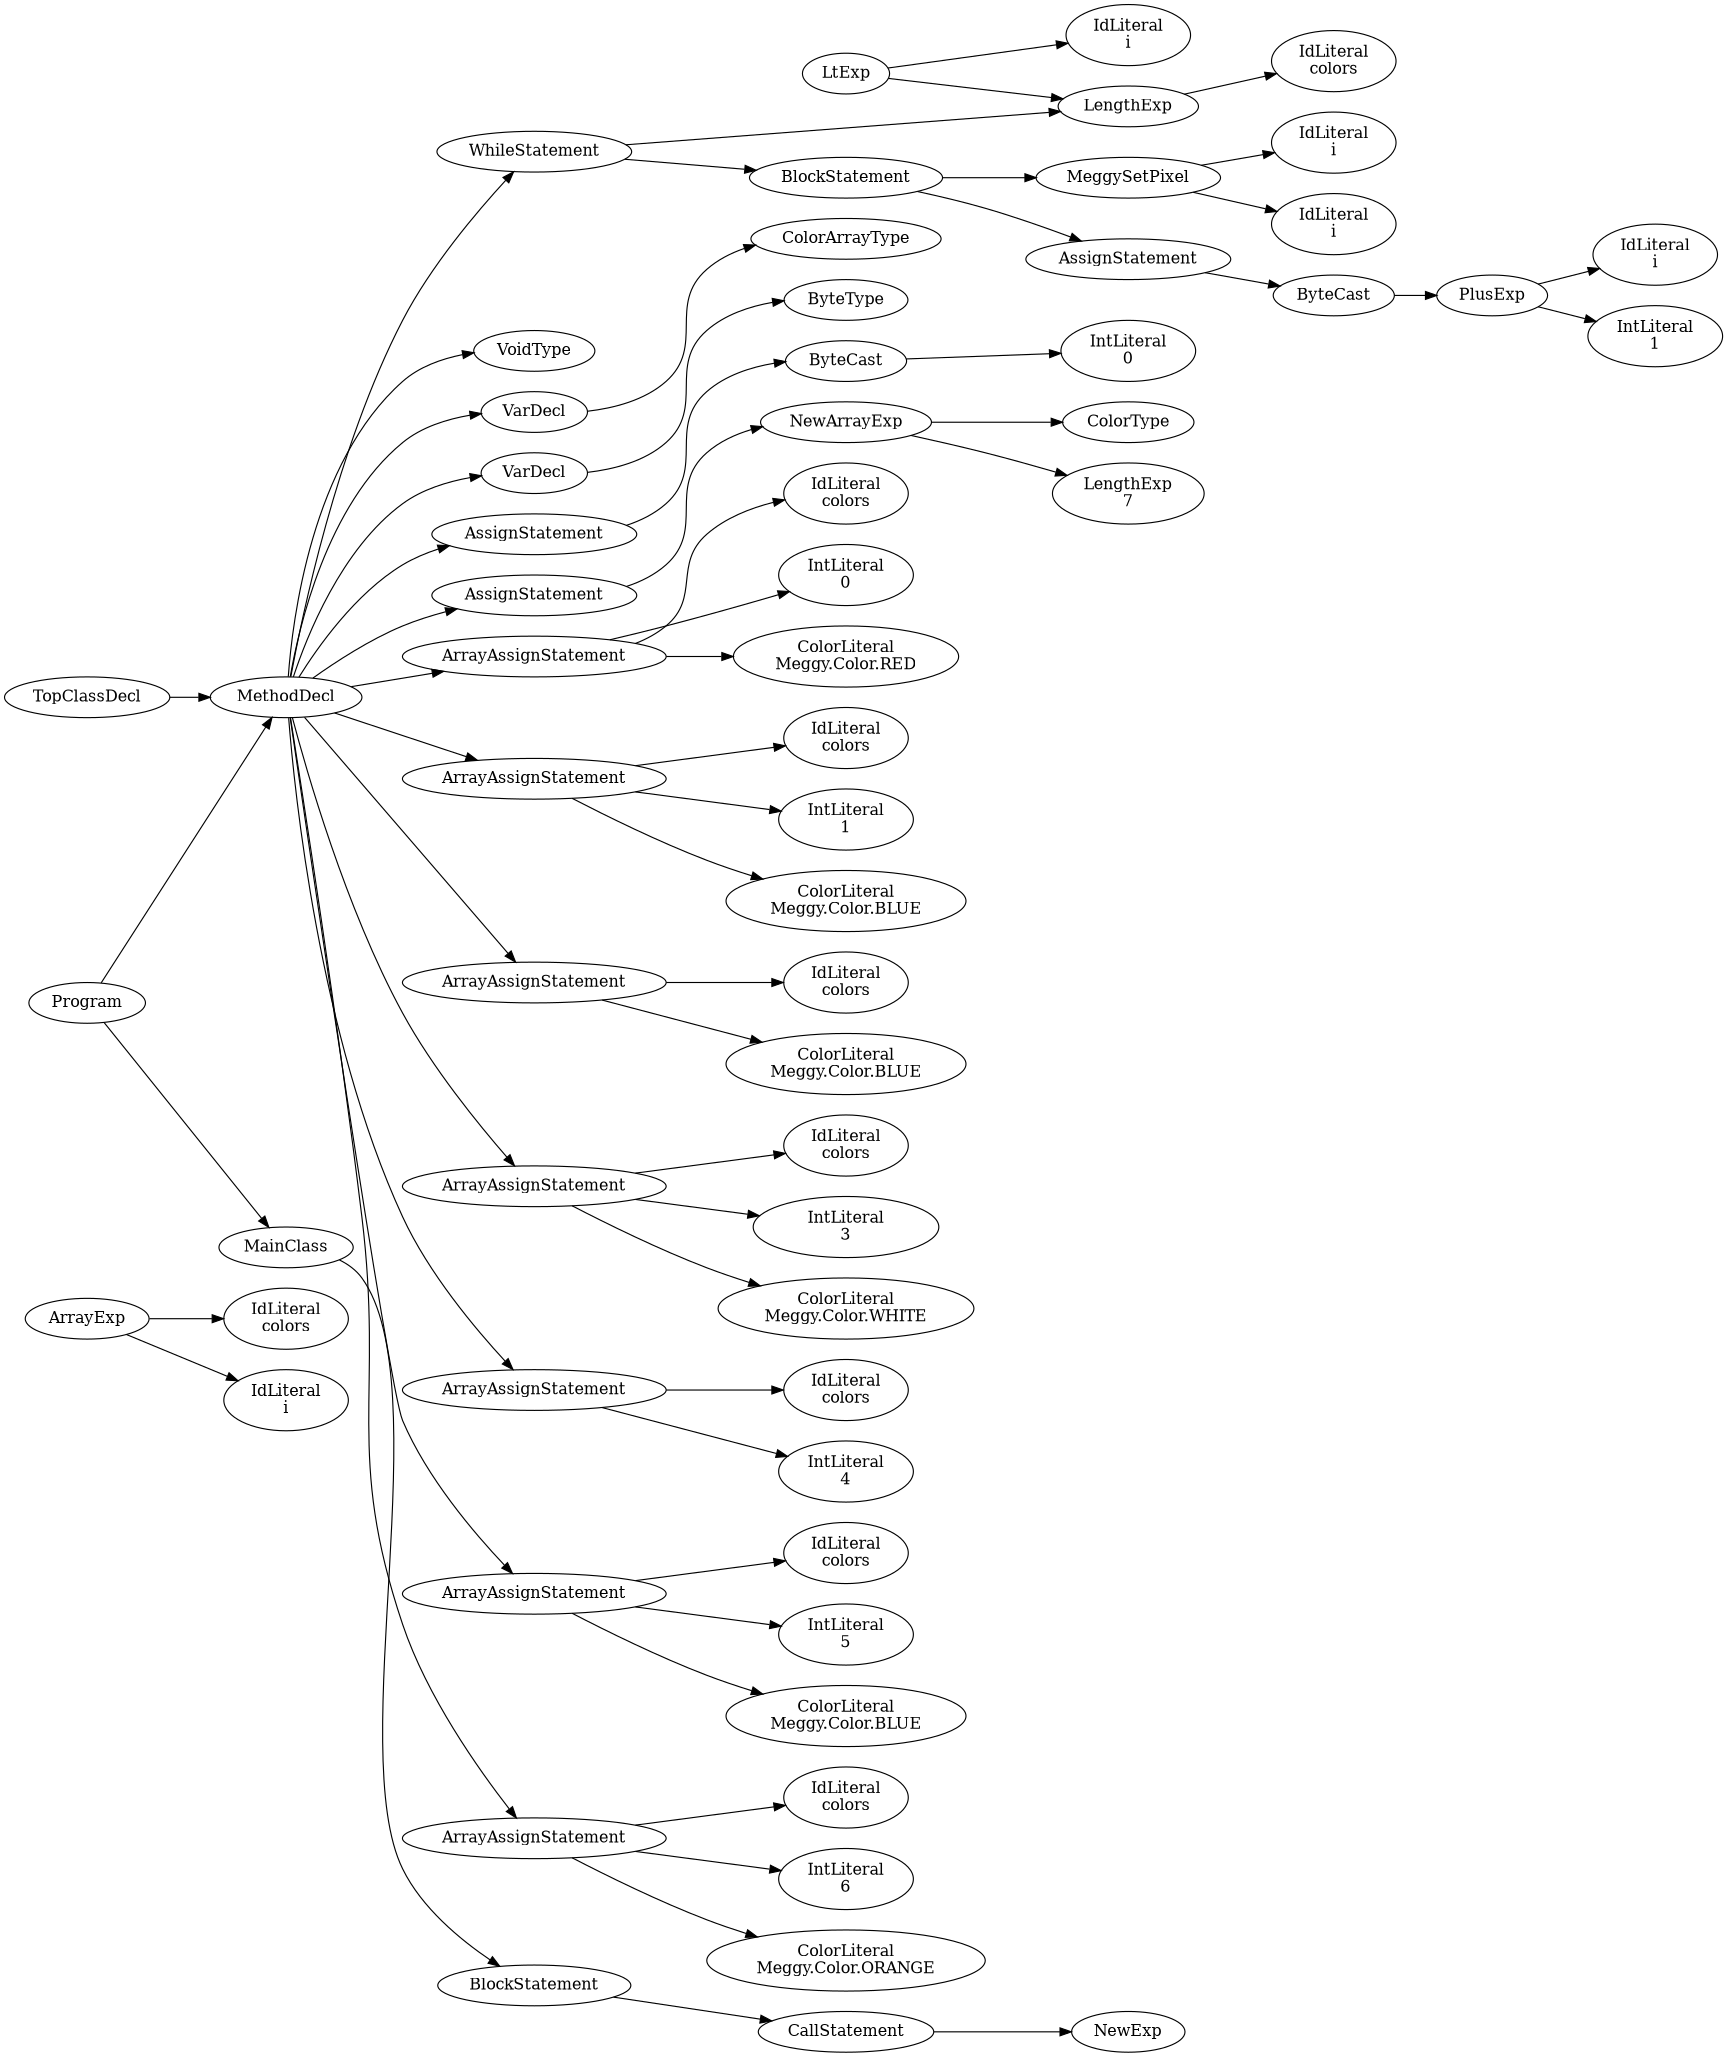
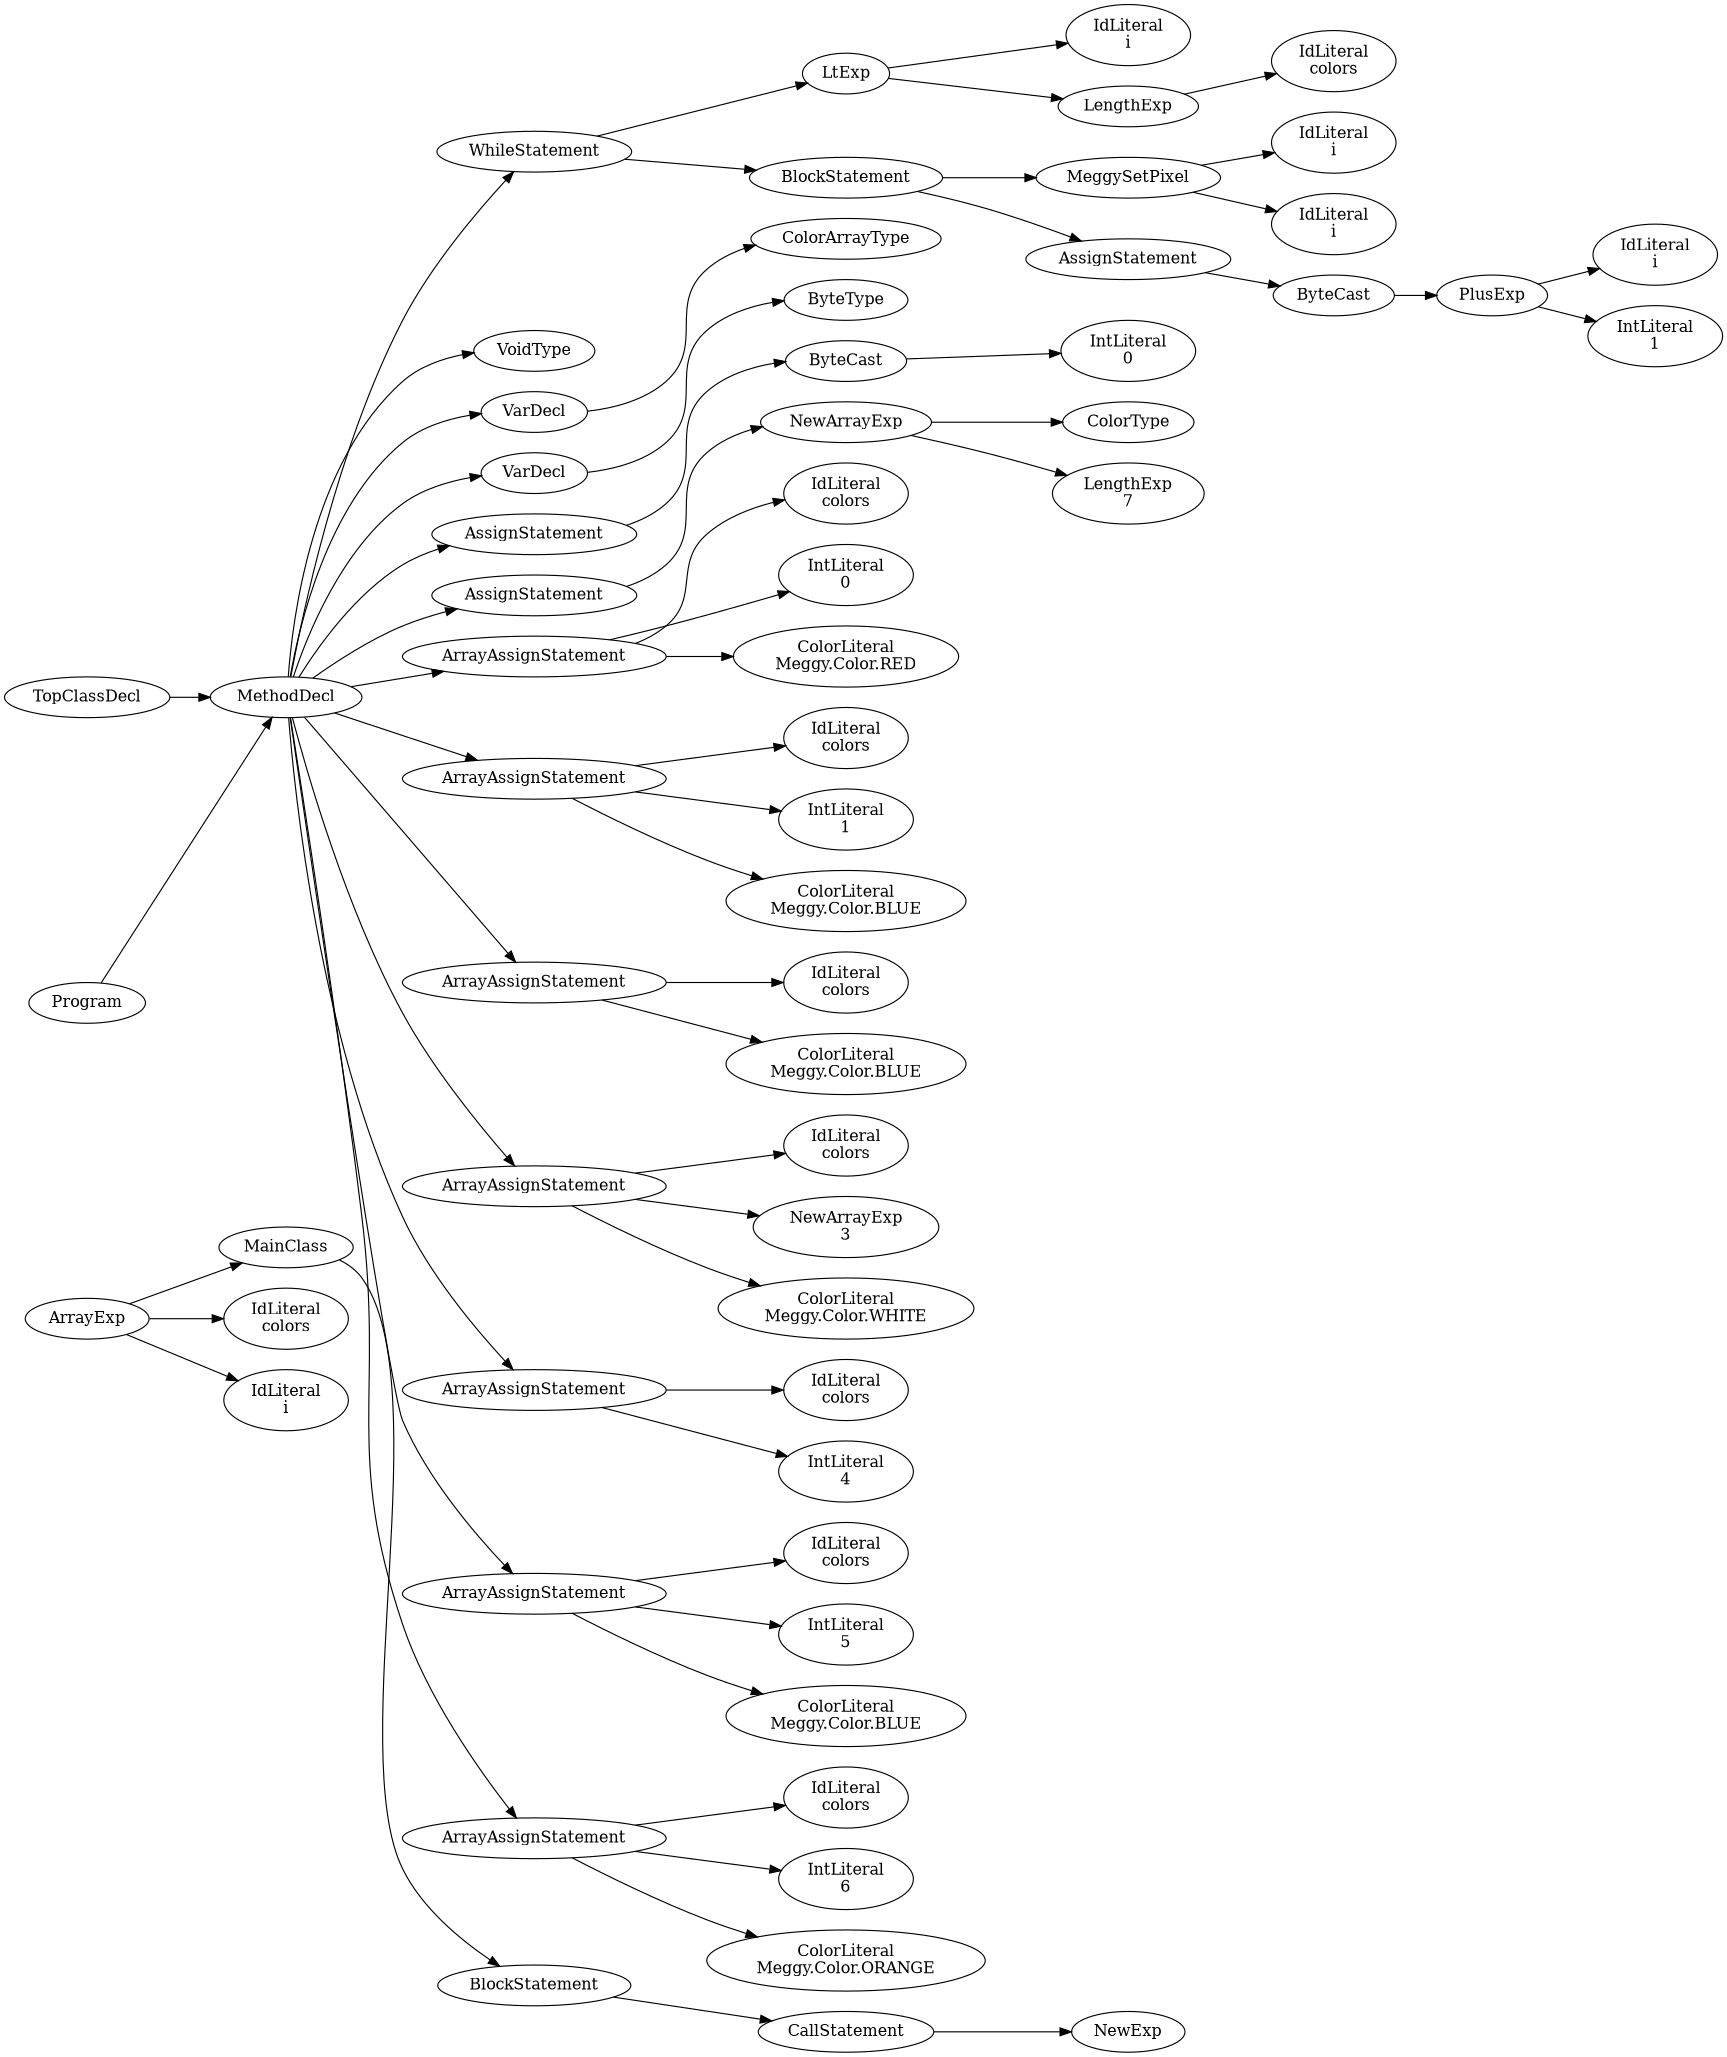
  digraph {
    rankdir=LR
    n1 [label=Program]
    n2 [label=MainClass]
    n3 [label=MethodDecl]
    n4 [label=BlockStatement]
    n5 [label=TopClassDecl]
    n6 [label=CallStatement]
    n7 [label=NewExp]
    n8 [label=VoidType]
    n9 [label=VarDecl]
    n10 [label=VarDecl]
    n11 [label=AssignStatement]
    n12 [label=AssignStatement]
    n13 [label=ArrayAssignStatement]
    n14 [label=ArrayAssignStatement]
    n15 [label=ArrayAssignStatement]
    n16 [label=ArrayAssignStatement]
    n17 [label=ArrayAssignStatement]
    n18 [label=ArrayAssignStatement]
    n19 [label=ArrayAssignStatement]
    n20 [label=WhileStatement]
    n21 [label=ColorArrayType]
    n22 [label=ByteType]
    n23 [label=ByteCast]
    n24 [label=NewArrayExp]
    n25 [label="IdLiteral\ncolors"]
    n26 [label="IntLiteral\n0"]
    n27 [label="ColorLiteral\nMeggy.Color.RED"]
    n28 [label="IdLiteral\ncolors"]
    n29 [label="IntLiteral\n1"]
    n30 [label="ColorLiteral\nMeggy.Color.BLUE"]
    n31 [label="IdLiteral\ncolors"]
    n32 [label="ColorLiteral\nMeggy.Color.BLUE"]
    n33 [label="IdLiteral\ncolors"]
-   n34 [label="IntLiteral\n3"]
+   n34 [label="NewArrayExp\n3"]
    n35 [label="ColorLiteral\nMeggy.Color.WHITE"]
    n36 [label="IdLiteral\ncolors"]
    n37 [label="IntLiteral\n4"]
    n38 [label="IdLiteral\ncolors"]
    n39 [label="IntLiteral\n5"]
    n40 [label="ColorLiteral\nMeggy.Color.BLUE"]
    n41 [label="IdLiteral\ncolors"]
    n42 [label="IntLiteral\n6"]
    n43 [label="ColorLiteral\nMeggy.Color.ORANGE"]
    n44 [label=LtExp]
    n45 [label=BlockStatement]
    n46 [label="IntLiteral\n0"]
    n47 [label=ColorType]
    n48 [label="LengthExp\n7"]
    n49 [label="IdLiteral\ni"]
    n50 [label=LengthExp]
    n51 [label=MeggySetPixel]
    n52 [label=AssignStatement]
    n53 [label="IdLiteral\ncolors"]
    n54 [label="IdLiteral\ni"]
    n55 [label="IdLiteral\ni"]
    n56 [label=ByteCast]
    n57 [label=ArrayExp]
    n58 [label="IdLiteral\ncolors"]
    n59 [label="IdLiteral\ni"]
    n60 [label=PlusExp]
    n61 [label="IdLiteral\ni"]
    n62 [label="IntLiteral\n1"]
-   n1 -> n2
+   n57 -> n2
    n1 -> n3
    n2 -> n4
    n3 -> n8
    n3 -> n9
    n3 -> n10
    n3 -> n11
    n3 -> n12
    n3 -> n13
    n3 -> n14
    n3 -> n15
    n3 -> n16
    n3 -> n17
    n3 -> n18
    n3 -> n19
    n3 -> n20
    n4 -> n6
    n5 -> n3
    n6 -> n7
    n9 -> n21
    n10 -> n22
    n11 -> n23
    n12 -> n24
    n13 -> n25
    n13 -> n26
    n13 -> n27
    n14 -> n28
    n14 -> n29
    n14 -> n30
    n15 -> n31
    n15 -> n32
    n16 -> n33
    n16 -> n34
    n16 -> n35
    n17 -> n36
    n17 -> n37
    n18 -> n38
    n18 -> n39
    n18 -> n40
    n19 -> n41
    n19 -> n42
    n19 -> n43
-   n20 -> n50
+   n20 -> n44
    n20 -> n45
    n23 -> n46
    n24 -> n47
    n24 -> n48
    n44 -> n49
    n44 -> n50
    n45 -> n51
    n45 -> n52
    n50 -> n53
    n51 -> n54
    n51 -> n55
    n52 -> n56
    n56 -> n60
    n57 -> n58
    n57 -> n59
    n60 -> n61
    n60 -> n62
  }
